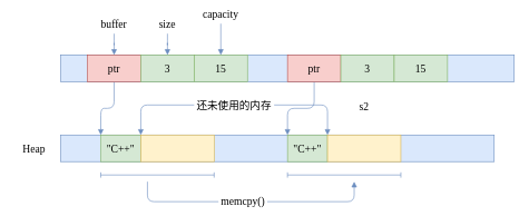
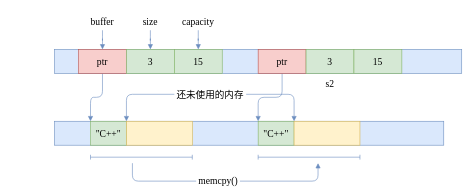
  <mxCell id="0" />
  <mxCell id="1" parent="0" />
  <mxCell id="2" value="" style="rounded=0;whiteSpace=wrap;html=1;shadow=0;strokeColor=#6c8ebf;strokeWidth=1;fontFamily=Ubuntu;fontSize=16;fontStyle=0;fillColor=#dae8fc;" parent="1" vertex="1"><mxGeometry x="90" y="82" width="680" height="40" as="geometry" /></mxCell>
  <mxCell id="3" style="edgeStyle=orthogonalEdgeStyle;rounded=1;orthogonalLoop=1;jettySize=auto;html=1;entryX=0;entryY=0;entryDx=0;entryDy=0;shadow=0;strokeColor=#6c8ebf;strokeWidth=1;fontFamily=Ubuntu;fontSize=14;fontStyle=0;endArrow=block;endFill=1;fillColor=#dae8fc;" parent="1" source="4" target="11" edge="1"><mxGeometry relative="1" as="geometry" /></mxCell>
  <mxCell id="4" value="ptr" style="rounded=0;whiteSpace=wrap;html=1;shadow=0;strokeColor=#b85450;strokeWidth=1;fontFamily=Ubuntu;fontSize=16;fontStyle=0;fillColor=#f8cecc;" parent="1" vertex="1"><mxGeometry x="130" y="82" width="80" height="40" as="geometry" /></mxCell>
  <mxCell id="5" value="3" style="rounded=0;whiteSpace=wrap;html=1;shadow=0;strokeColor=#82b366;strokeWidth=1;fontFamily=Ubuntu;fontSize=16;fontStyle=0;fillColor=#d5e8d4;" parent="1" vertex="1"><mxGeometry x="210" y="82" width="80" height="40" as="geometry" /></mxCell>
  <mxCell id="6" value="15" style="rounded=0;whiteSpace=wrap;html=1;shadow=0;strokeColor=#82b366;strokeWidth=1;fontFamily=Ubuntu;fontSize=16;fontStyle=0;fillColor=#d5e8d4;" parent="1" vertex="1"><mxGeometry x="290" y="82" width="80" height="40" as="geometry" /></mxCell>
  <mxCell id="7" value="" style="rounded=0;whiteSpace=wrap;html=1;shadow=0;strokeColor=#6c8ebf;strokeWidth=1;fontFamily=Ubuntu;fontSize=16;fontStyle=0;fillColor=#dae8fc;" parent="1" vertex="1"><mxGeometry x="90" y="202" width="650" height="40" as="geometry" /></mxCell>
- <mxCell id="8" value="Heap" style="text;html=1;align=center;verticalAlign=middle;whiteSpace=wrap;rounded=0;fontFamily=Ubuntu;fontSize=16;fontStyle=0;" parent="1" vertex="1"><mxGeometry x="20" y="207" width="60" height="30" as="geometry" /></mxCell>
  <mxCell id="9" style="edgeStyle=orthogonalEdgeStyle;rounded=1;orthogonalLoop=1;jettySize=auto;html=1;shadow=0;strokeColor=#6c8ebf;strokeWidth=1;fontFamily=Ubuntu;fontSize=14;fontStyle=0;endArrow=block;endFill=1;fillColor=#dae8fc;" edge="1" parent="1"><mxGeometry relative="1" as="geometry"><mxPoint x="220" y="272" as="sourcePoint" /><mxPoint x="530" y="272" as="targetPoint" /><Array as="points"><mxPoint x="220" y="302" /><mxPoint x="530" y="302" /></Array></mxGeometry></mxCell>
  <mxCell id="10" value="&amp;nbsp;memcpy()&amp;nbsp;" style="edgeLabel;html=1;align=center;verticalAlign=middle;resizable=0;points=[];rounded=1;shadow=0;strokeColor=#6c8ebf;strokeWidth=1;fontFamily=Ubuntu;fontSize=16;fontStyle=0;fillColor=#dae8fc;" vertex="1" connectable="0" parent="9"><mxGeometry x="-0.068" y="2" relative="1" as="geometry"><mxPoint as="offset" /></mxGeometry></mxCell>
  <mxCell id="11" value="&quot;C++&quot;" style="rounded=0;whiteSpace=wrap;html=1;shadow=0;strokeColor=#82b366;strokeWidth=1;fontFamily=Ubuntu;fontSize=16;fontStyle=0;fillColor=#d5e8d4;" parent="1" vertex="1"><mxGeometry x="150" y="202" width="60" height="40" as="geometry" /></mxCell>
  <mxCell id="12" value="" style="rounded=0;whiteSpace=wrap;html=1;shadow=0;strokeColor=#d6b656;strokeWidth=1;fontFamily=Ubuntu;fontSize=16;fontStyle=0;fillColor=#fff2cc;" parent="1" vertex="1"><mxGeometry x="210" y="202" width="110" height="40" as="geometry" /></mxCell>
  <mxCell id="13" style="edgeStyle=orthogonalEdgeStyle;rounded=1;orthogonalLoop=1;jettySize=auto;html=1;entryX=0.5;entryY=0;entryDx=0;entryDy=0;shadow=0;strokeColor=#6c8ebf;strokeWidth=1;fontFamily=Ubuntu;fontSize=14;fontStyle=0;endArrow=block;endFill=1;fillColor=#dae8fc;" parent="1" source="14" target="5" edge="1"><mxGeometry relative="1" as="geometry" /></mxCell>
  <mxCell id="14" value="size" style="text;html=1;align=center;verticalAlign=middle;whiteSpace=wrap;rounded=0;fontFamily=Ubuntu;fontSize=16;fontStyle=0;" parent="1" vertex="1"><mxGeometry x="220" y="20" width="60" height="30" as="geometry" /></mxCell>
  <mxCell id="15" style="edgeStyle=orthogonalEdgeStyle;rounded=1;orthogonalLoop=1;jettySize=auto;html=1;entryX=0.5;entryY=0;entryDx=0;entryDy=0;shadow=0;strokeColor=#6c8ebf;strokeWidth=1;fontFamily=Ubuntu;fontSize=14;fontStyle=0;endArrow=block;endFill=1;fillColor=#dae8fc;" parent="1" source="16" target="6" edge="1"><mxGeometry relative="1" as="geometry" /></mxCell>
- <mxCell id="16" value="capacity" style="text;html=1;align=center;verticalAlign=middle;whiteSpace=wrap;rounded=0;fontFamily=Ubuntu;fontSize=16;fontStyle=0;" parent="1" vertex="1"><mxGeometry x="300" y="5" width="60" height="30" as="geometry" /></mxCell>
+ <mxCell id="16" value="capacity" style="text;html=1;align=center;verticalAlign=middle;whiteSpace=wrap;rounded=0;fontFamily=Ubuntu;fontSize=16;fontStyle=0;" parent="1" vertex="1"><mxGeometry x="300" y="20" width="60" height="30" as="geometry" /></mxCell>
  <mxCell id="17" style="edgeStyle=orthogonalEdgeStyle;rounded=1;orthogonalLoop=1;jettySize=auto;html=1;entryX=0.5;entryY=0;entryDx=0;entryDy=0;shadow=0;strokeColor=#6c8ebf;strokeWidth=1;fontFamily=Ubuntu;fontSize=14;fontStyle=0;endArrow=block;endFill=1;fillColor=#dae8fc;" parent="1" source="18" target="4" edge="1"><mxGeometry relative="1" as="geometry" /></mxCell>
  <mxCell id="18" value="buffer" style="text;html=1;align=center;verticalAlign=middle;whiteSpace=wrap;rounded=0;fontFamily=Ubuntu;fontSize=16;fontStyle=0;" parent="1" vertex="1"><mxGeometry x="140" y="20" width="60" height="30" as="geometry" /></mxCell>
  <mxCell id="19" style="edgeStyle=orthogonalEdgeStyle;rounded=1;orthogonalLoop=1;jettySize=auto;html=1;entryX=0;entryY=0;entryDx=0;entryDy=0;shadow=0;strokeColor=#6c8ebf;strokeWidth=1;fontFamily=Ubuntu;fontSize=14;fontStyle=0;endArrow=block;endFill=1;fillColor=#dae8fc;exitX=0;exitY=0.5;exitDx=0;exitDy=0;" edge="1" parent="1" source="21" target="12"><mxGeometry relative="1" as="geometry" /></mxCell>
  <mxCell id="20" style="edgeStyle=orthogonalEdgeStyle;rounded=1;orthogonalLoop=1;jettySize=auto;html=1;entryX=0;entryY=0;entryDx=0;entryDy=0;shadow=0;strokeColor=#6c8ebf;strokeWidth=1;fontFamily=Ubuntu;fontSize=14;fontStyle=0;endArrow=block;endFill=1;fillColor=#dae8fc;" edge="1" parent="1" source="21" target="28"><mxGeometry relative="1" as="geometry" /></mxCell>
  <mxCell id="21" value="还未使用的内存" style="text;html=1;align=center;verticalAlign=middle;whiteSpace=wrap;rounded=0;fontFamily=Ubuntu;fontSize=16;fontStyle=0;" parent="1" vertex="1"><mxGeometry x="290" y="142" width="120" height="30" as="geometry" /></mxCell>
  <mxCell id="22" style="edgeStyle=orthogonalEdgeStyle;rounded=1;orthogonalLoop=1;jettySize=auto;html=1;entryX=0;entryY=0;entryDx=0;entryDy=0;shadow=0;strokeColor=#6c8ebf;strokeWidth=1;fontFamily=Ubuntu;fontSize=14;fontStyle=0;endArrow=block;endFill=1;fillColor=#dae8fc;" parent="1" source="23" target="26" edge="1"><mxGeometry relative="1" as="geometry" /></mxCell>
  <mxCell id="23" value="ptr" style="rounded=0;whiteSpace=wrap;html=1;shadow=0;strokeColor=#b85450;strokeWidth=1;fontFamily=Ubuntu;fontSize=16;fontStyle=0;fillColor=#f8cecc;" parent="1" vertex="1"><mxGeometry x="430" y="82" width="80" height="40" as="geometry" /></mxCell>
  <mxCell id="24" value="3" style="rounded=0;whiteSpace=wrap;html=1;shadow=0;strokeColor=#82b366;strokeWidth=1;fontFamily=Ubuntu;fontSize=16;fontStyle=0;fillColor=#d5e8d4;" parent="1" vertex="1"><mxGeometry x="510" y="82" width="80" height="40" as="geometry" /></mxCell>
  <mxCell id="25" value="15" style="rounded=0;whiteSpace=wrap;html=1;shadow=0;strokeColor=#82b366;strokeWidth=1;fontFamily=Ubuntu;fontSize=16;fontStyle=0;fillColor=#d5e8d4;" parent="1" vertex="1"><mxGeometry x="590" y="82" width="80" height="40" as="geometry" /></mxCell>
  <mxCell id="26" value="&quot;C++&quot;" style="rounded=0;whiteSpace=wrap;html=1;shadow=0;strokeColor=#82b366;strokeWidth=1;fontFamily=Ubuntu;fontSize=16;fontStyle=0;fillColor=#d5e8d4;" parent="1" vertex="1"><mxGeometry x="430" y="202" width="60" height="40" as="geometry" /></mxCell>
- <mxCell id="27" value="s2" style="text;html=1;align=center;verticalAlign=middle;whiteSpace=wrap;rounded=0;fontFamily=Ubuntu;fontSize=16;fontStyle=0;" parent="1" vertex="1"><mxGeometry x="515" y="144" width="60" height="30" as="geometry" /></mxCell>
+ <mxCell id="27" value="s2" style="text;html=1;align=center;verticalAlign=middle;whiteSpace=wrap;rounded=0;fontFamily=Ubuntu;fontSize=16;fontStyle=0;" parent="1" vertex="1"><mxGeometry x="520" y="124" width="60" height="30" as="geometry" /></mxCell>
  <mxCell id="28" value="" style="rounded=0;whiteSpace=wrap;html=1;shadow=0;strokeColor=#d6b656;strokeWidth=1;fontFamily=Ubuntu;fontSize=16;fontStyle=0;fillColor=#fff2cc;" parent="1" vertex="1"><mxGeometry x="490" y="202" width="110" height="40" as="geometry" /></mxCell>
  <mxCell id="29" value="" style="endArrow=baseDash;html=1;rounded=1;shadow=0;strokeColor=#6c8ebf;strokeWidth=1;fontFamily=Ubuntu;fontSize=14;fontStyle=0;fillColor=#dae8fc;startArrow=baseDash;startFill=0;endFill=0;" edge="1" parent="1"><mxGeometry width="50" height="50" relative="1" as="geometry"><mxPoint x="150" y="262" as="sourcePoint" /><mxPoint x="320" y="262" as="targetPoint" /></mxGeometry></mxCell>
  <mxCell id="30" value="" style="endArrow=baseDash;html=1;rounded=1;shadow=0;strokeColor=#6c8ebf;strokeWidth=1;fontFamily=Ubuntu;fontSize=14;fontStyle=0;fillColor=#dae8fc;startArrow=baseDash;startFill=0;endFill=0;" edge="1" parent="1"><mxGeometry width="50" height="50" relative="1" as="geometry"><mxPoint x="430" y="262" as="sourcePoint" /><mxPoint x="600" y="262" as="targetPoint" /></mxGeometry></mxCell>
